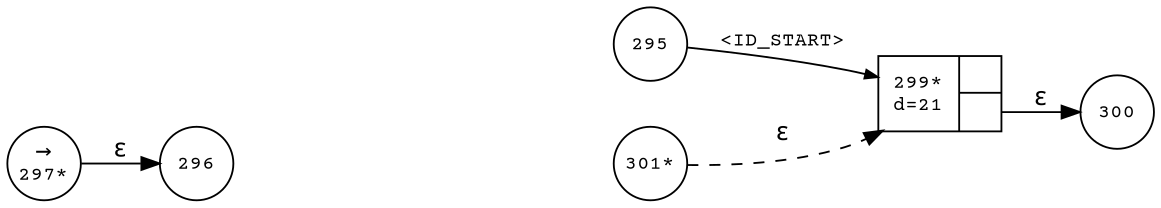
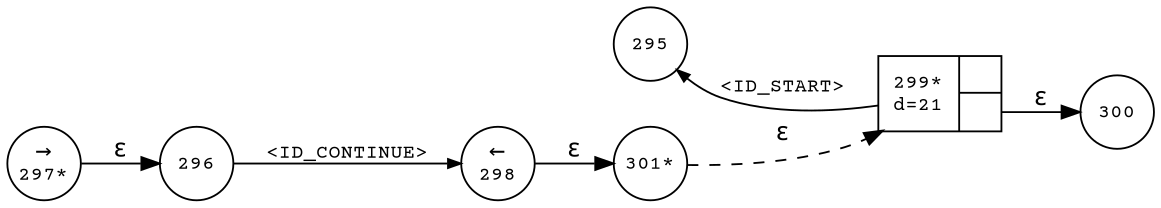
  digraph {
    fontname="Courier Prime"
    rankdir=LR
    node [fixedsize=true fontname="Courier Prime" fontsize=11 peripheries=1 shape=circle]
    edge [fontname="Courier Prime"]
    n1 [label=295 width=.55]
    n2 [fixedsize=false label="{299*\nd=21|{<p0>|<p1>}}" shape=record]
    n3 [label=300 width=.55]
    n4 [label=296 width=.55]
+   n5 [label="&larr;\n298" width=.55]
    n6 [label="301*" width=.55]
    n7 [label="&rarr;\n297*" width=.55]
-   n1 -> n2 [arrowhead=normal arrowsize=.7 fontsize=11 label="<ID_START>"]
+   n2 -> n1 [arrowhead=normal arrowsize=.7 fontsize=11 label="<ID_START>"]
    n2 -> n3 [label="&epsilon;" tailport=p1]
+   n4 -> n5 [arrowhead=normal arrowsize=.7 fontsize=11 label="<ID_CONTINUE>"]
+   n5 -> n6 [label="&epsilon;"]
    n6 -> n2 [label="&epsilon;" style=dashed]
    n7 -> n4 [label="&epsilon;"]
  }
